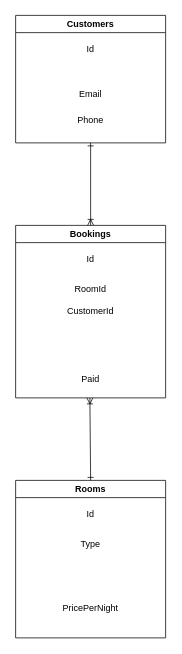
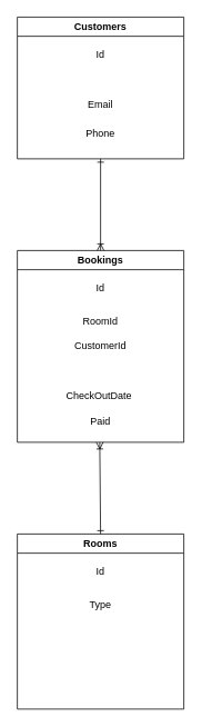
  <mxCell id="0" />
  <mxCell id="1" parent="0" />
  <mxCell id="2" value="Rooms" style="swimlane;whiteSpace=wrap;html=1;" vertex="1" parent="1"><mxGeometry x="20" y="640" width="200" height="210" as="geometry" /></mxCell>
  <mxCell id="3" value="Id" style="text;html=1;align=center;verticalAlign=middle;whiteSpace=wrap;rounded=0;" vertex="1" parent="2"><mxGeometry y="30" width="200" height="30" as="geometry" /></mxCell>
  <mxCell id="4" value="Type" style="text;html=1;align=center;verticalAlign=middle;whiteSpace=wrap;rounded=0;" vertex="1" parent="2"><mxGeometry y="70" width="200" height="30" as="geometry" /></mxCell>
- <mxCell id="5" value="PricePerNight" style="text;html=1;align=center;verticalAlign=middle;whiteSpace=wrap;rounded=0;" vertex="1" parent="2"><mxGeometry y="140" width="200" height="60" as="geometry" /></mxCell>
  <mxCell id="6" value="Customers" style="swimlane;whiteSpace=wrap;html=1;" vertex="1" parent="1"><mxGeometry x="20" y="20" width="200" height="170" as="geometry" /></mxCell>
  <mxCell id="7" value="Id" style="text;html=1;align=center;verticalAlign=middle;whiteSpace=wrap;rounded=0;" vertex="1" parent="6"><mxGeometry y="30" width="200" height="30" as="geometry" /></mxCell>
  <mxCell id="8" value="Email" style="text;html=1;align=center;verticalAlign=middle;whiteSpace=wrap;rounded=0;" vertex="1" parent="6"><mxGeometry y="90" width="200" height="30" as="geometry" /></mxCell>
  <mxCell id="9" value="Phone" style="text;html=1;align=center;verticalAlign=middle;whiteSpace=wrap;rounded=0;" vertex="1" parent="6"><mxGeometry y="120" width="200" height="40" as="geometry" /></mxCell>
  <mxCell id="10" value="Bookings" style="swimlane;whiteSpace=wrap;html=1;" vertex="1" parent="1"><mxGeometry x="20" y="300" width="200" height="230" as="geometry" /></mxCell>
  <mxCell id="11" value="Id" style="text;html=1;align=center;verticalAlign=middle;whiteSpace=wrap;rounded=0;" vertex="1" parent="10"><mxGeometry y="30" width="200" height="30" as="geometry" /></mxCell>
  <mxCell id="12" value="RoomId" style="text;html=1;align=center;verticalAlign=middle;whiteSpace=wrap;rounded=0;" vertex="1" parent="10"><mxGeometry y="70" width="200" height="30" as="geometry" /></mxCell>
  <mxCell id="13" value="CustomerId " style="text;html=1;align=center;verticalAlign=middle;whiteSpace=wrap;rounded=0;" vertex="1" parent="10"><mxGeometry y="100" width="200" height="30" as="geometry" /></mxCell>
+ <mxCell id="14" value="CheckOutDate&amp;nbsp;" style="text;html=1;align=center;verticalAlign=middle;whiteSpace=wrap;rounded=0;" vertex="1" parent="10"><mxGeometry y="160" width="200" height="30" as="geometry" /></mxCell>
  <mxCell id="15" value="Paid" style="text;html=1;align=center;verticalAlign=middle;whiteSpace=wrap;rounded=0;" vertex="1" parent="10"><mxGeometry y="190" width="200" height="30" as="geometry" /></mxCell>
  <mxCell id="16" value="" style="endArrow=ERone;startArrow=ERoneToMany;html=1;rounded=0;entryX=0.5;entryY=1;entryDx=0;entryDy=0;endFill=0;startFill=0;" edge="1" parent="1" target="6"><mxGeometry width="50" height="50" relative="1" as="geometry"><mxPoint x="120" y="300" as="sourcePoint" /><mxPoint x="136" y="200" as="targetPoint" /></mxGeometry></mxCell>
  <mxCell id="17" value="" style="endArrow=ERoneToMany;startArrow=ERone;html=1;rounded=0;exitX=0.5;exitY=0;exitDx=0;exitDy=0;endFill=0;startFill=0;" edge="1" parent="1" source="2"><mxGeometry width="50" height="50" relative="1" as="geometry"><mxPoint x="119" y="630" as="sourcePoint" /><mxPoint x="119" y="530" as="targetPoint" /><Array as="points" /></mxGeometry></mxCell>
